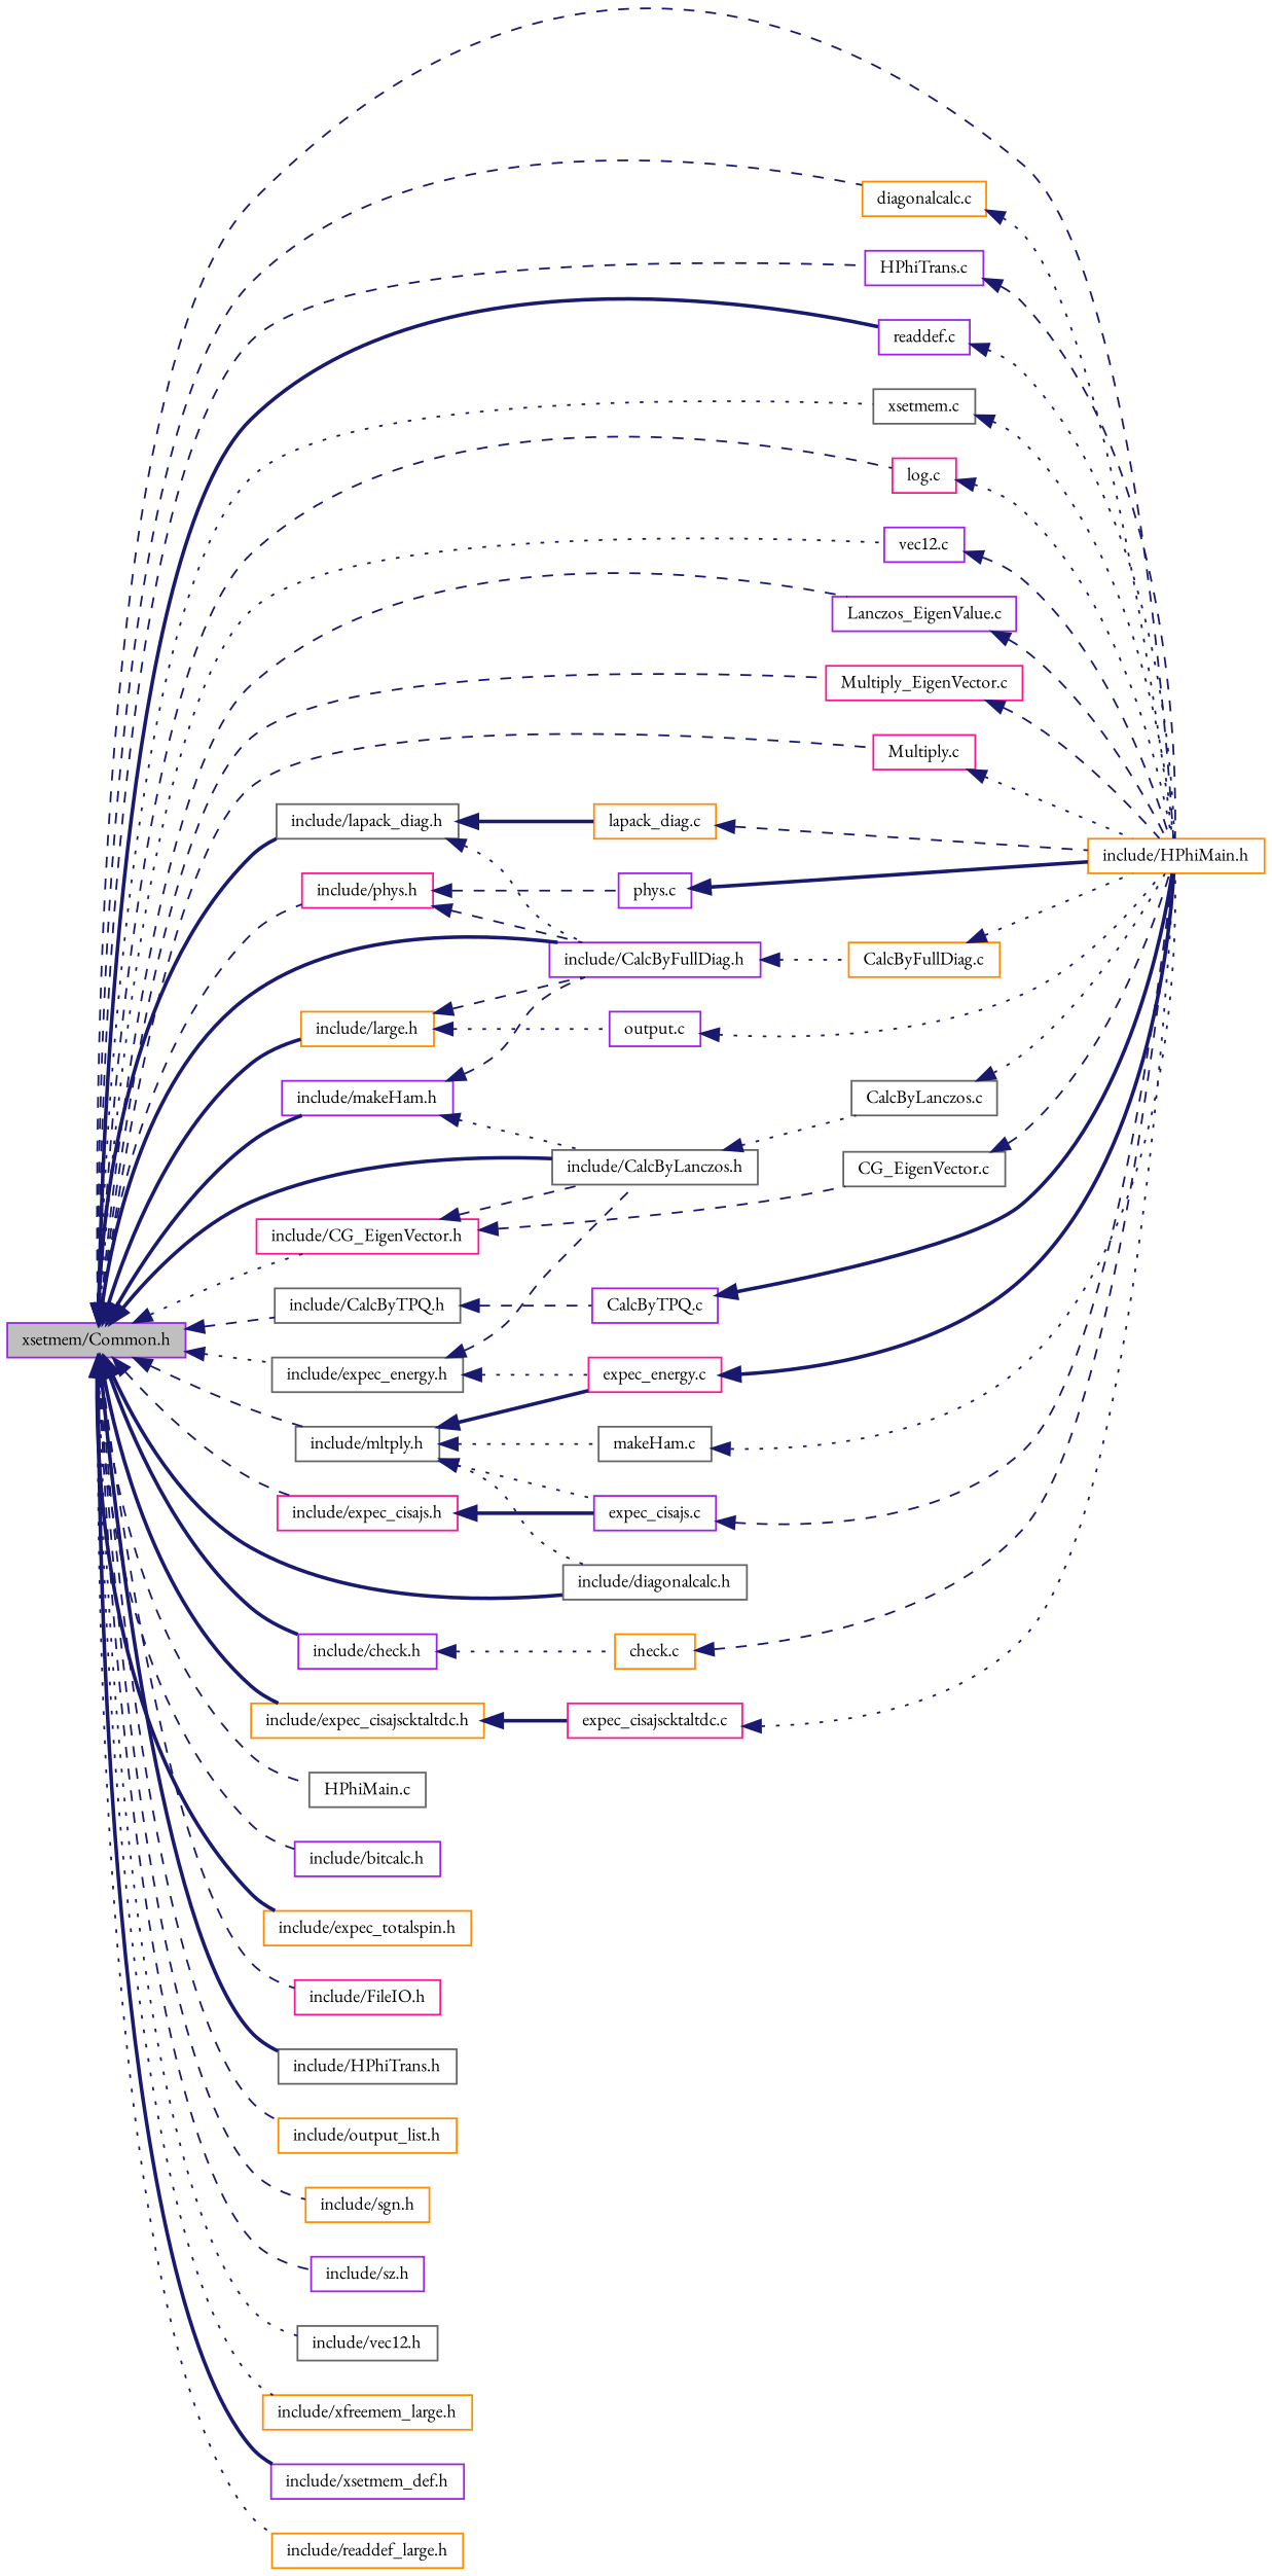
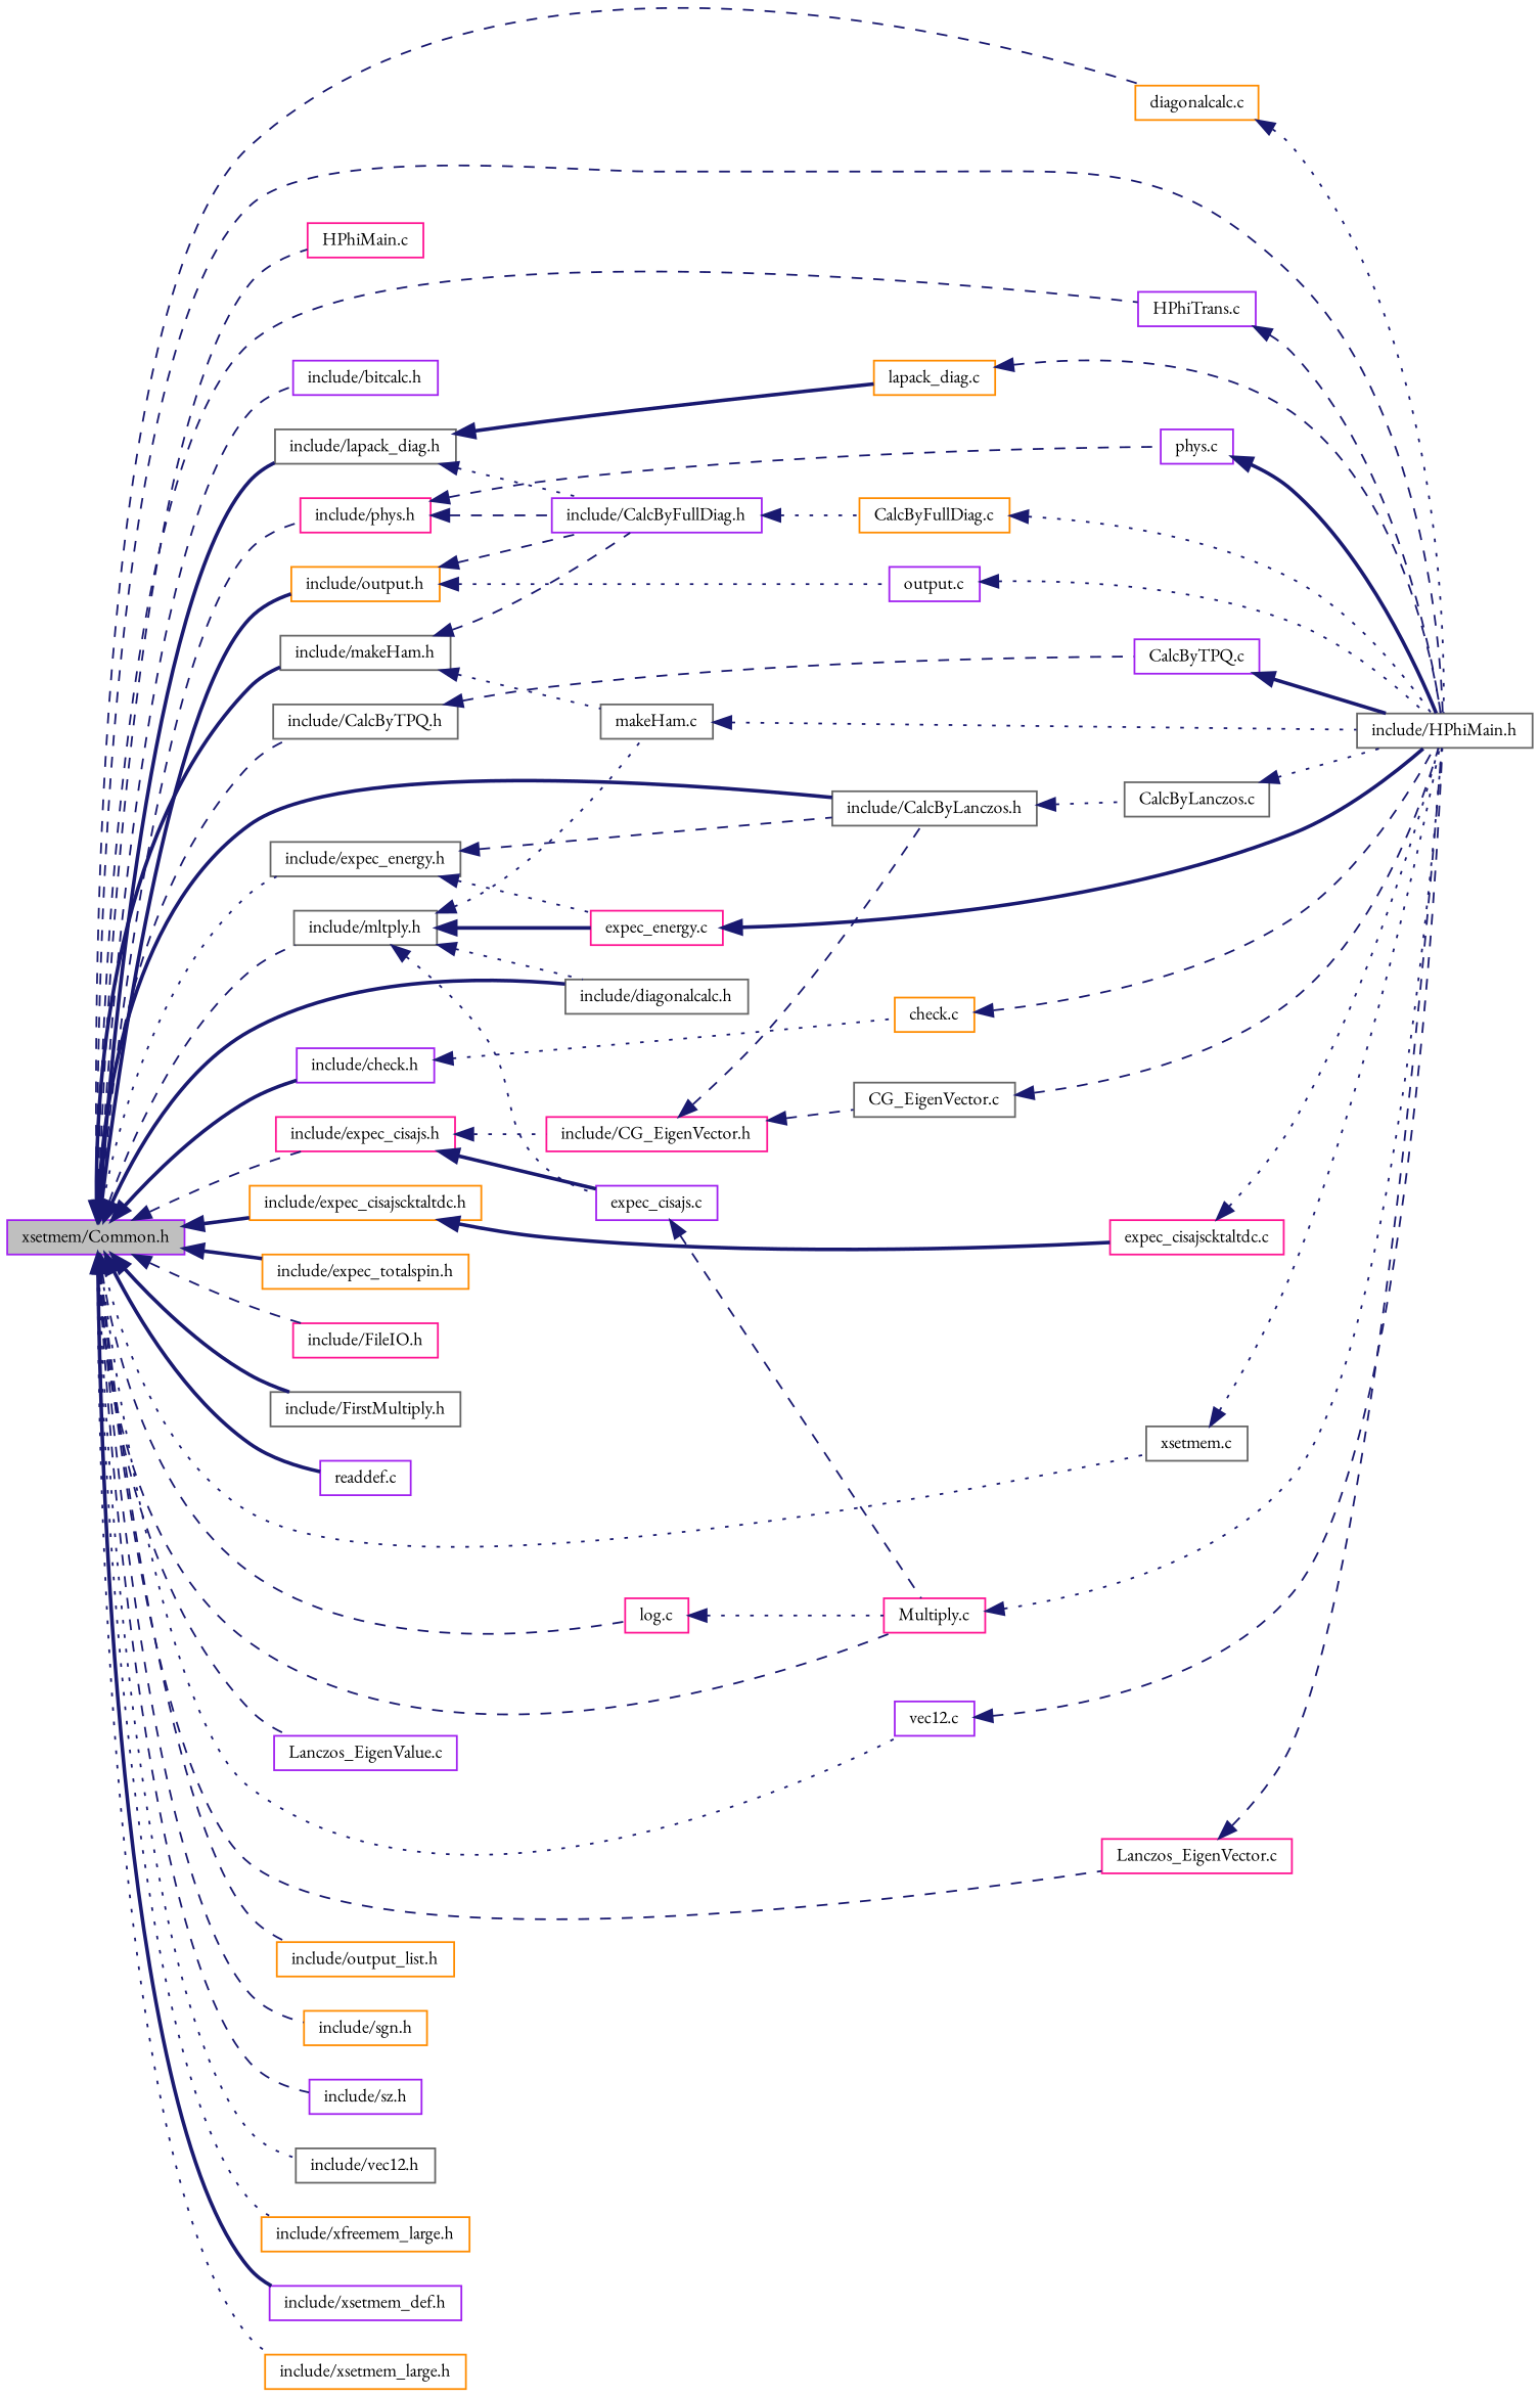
  digraph {
    fontname="EB Garamond"
    rankdir=LR
    node [color=gray40 fillcolor=white fontname="EB Garamond" fontsize=10 shape=record style=filled]
    edge [color=midnightblue dir=back fontname="EB Garamond" fontsize=10 labelfontname=Helvetica labelfontsize=10 style=dashed]
    n1 [color=purple fillcolor=grey75 fontcolor=black height=0.2 label="xsetmem/Common.h" width=0.4]
    n2 [color=darkorange height=0.2 label="diagonalcalc.c" width=0.4]
-   n3 [color=darkorange height=0.2 label="include/HPhiMain.h" width=0.4]
-   n4 [height=0.2 label="HPhiMain.c" width=0.4]
+   n3 [height=0.2 label="include/HPhiMain.h" width=0.4]
+   n4 [color=deeppink height=0.2 label="HPhiMain.c" width=0.4]
    n5 [color=purple height=0.2 label="HPhiTrans.c" width=0.4]
    n6 [color=purple height=0.2 label="include/bitcalc.h" width=0.4]
    n7 [color=purple height=0.2 label="include/CalcByFullDiag.h" width=0.4]
-   n8 [color=purple height=0.2 label="include/makeHam.h" width=0.4]
+   n8 [height=0.2 label="include/makeHam.h" width=0.4]
    n9 [height=0.2 label="include/lapack_diag.h" width=0.4]
    n10 [color=deeppink height=0.2 label="include/phys.h" width=0.4]
-   n11 [color=darkorange height=0.2 label="include/large.h" width=0.4]
+   n11 [color=darkorange height=0.2 label="include/output.h" width=0.4]
    n12 [height=0.2 label="include/CalcByLanczos.h" width=0.4]
    n13 [color=deeppink height=0.2 label="include/CG_EigenVector.h" width=0.4]
    n14 [height=0.2 label="include/expec_energy.h" width=0.4]
    n15 [height=0.2 label="include/CalcByTPQ.h" width=0.4]
    n16 [color=purple height=0.2 label="include/check.h" width=0.4]
    n17 [height=0.2 label="include/mltply.h" width=0.4]
    n18 [height=0.2 label="include/diagonalcalc.h" width=0.4]
    n19 [color=deeppink height=0.2 label="include/expec_cisajs.h" width=0.4]
    n20 [color=darkorange height=0.2 label="include/expec_cisajscktaltdc.h" width=0.4]
    n21 [color=darkorange height=0.2 label="include/expec_totalspin.h" width=0.4]
    n22 [color=deeppink height=0.2 label="include/FileIO.h" width=0.4]
-   n23 [height=0.2 label="include/HPhiTrans.h" width=0.4]
+   n23 [height=0.2 label="include/FirstMultiply.h" width=0.4]
    n24 [color=purple height=0.2 label="readdef.c" width=0.4]
    n25 [height=0.2 label="xsetmem.c" width=0.4]
    n26 [color=deeppink height=0.2 label="log.c" width=0.4]
    n27 [color=purple height=0.2 label="vec12.c" width=0.4]
    n28 [color=purple height=0.2 label="Lanczos_EigenValue.c" width=0.4]
-   n29 [color=deeppink height=0.2 label="Multiply_EigenVector.c" width=0.4]
+   n29 [color=deeppink height=0.2 label="Lanczos_EigenVector.c" width=0.4]
    n30 [color=deeppink height=0.2 label="Multiply.c" width=0.4]
    n31 [color=darkorange height=0.2 label="include/output_list.h" width=0.4]
    n32 [color=darkorange height=0.2 label="include/sgn.h" width=0.4]
    n33 [color=purple height=0.2 label="include/sz.h" width=0.4]
    n34 [height=0.2 label="include/vec12.h" width=0.4]
    n35 [color=darkorange height=0.2 label="include/xfreemem_large.h" width=0.4]
    n36 [color=purple height=0.2 label="include/xsetmem_def.h" width=0.4]
-   n37 [color=darkorange height=0.2 label="include/readdef_large.h" width=0.4]
+   n37 [color=darkorange height=0.2 label="include/xsetmem_large.h" width=0.4]
    n38 [color=darkorange height=0.2 label="CalcByFullDiag.c" width=0.4]
    n39 [height=0.2 label="makeHam.c" width=0.4]
    n40 [color=darkorange height=0.2 label="lapack_diag.c" width=0.4]
    n41 [color=purple height=0.2 label="phys.c" width=0.4]
    n42 [color=purple height=0.2 label="output.c" width=0.4]
    n43 [height=0.2 label="CalcByLanczos.c" width=0.4]
    n44 [height=0.2 label="CG_EigenVector.c" width=0.4]
    n45 [color=deeppink height=0.2 label="expec_energy.c" width=0.4]
    n46 [color=purple height=0.2 label="CalcByTPQ.c" width=0.4]
    n47 [color=darkorange height=0.2 label="check.c" width=0.4]
    n48 [color=purple height=0.2 label="expec_cisajs.c" width=0.4]
    n49 [color=deeppink height=0.2 label="expec_cisajscktaltdc.c" width=0.4]
    n1 -> n2
    n1 -> n3
    n1 -> n4
    n1 -> n5
    n1 -> n6
-   n1 -> n7 [style=bold]
    n1 -> n8 [style=bold]
    n1 -> n9 [style=bold]
    n1 -> n10
    n1 -> n11 [style=bold]
    n1 -> n12 [style=bold]
-   n1 -> n13 [style=dotted]
+   n19 -> n13 [style=dotted]
    n1 -> n14 [style=dotted]
    n1 -> n15
    n1 -> n16 [style=bold]
    n1 -> n17
    n1 -> n18 [style=bold]
    n1 -> n19
    n1 -> n20 [style=bold]
    n1 -> n21 [style=bold]
    n1 -> n22
    n1 -> n23 [style=bold]
    n1 -> n24 [style=bold]
    n1 -> n25 [style=dotted]
    n1 -> n26
    n1 -> n27 [style=dotted]
    n1 -> n28
    n1 -> n29
    n1 -> n30
    n1 -> n31
    n1 -> n32
    n1 -> n33
    n1 -> n34 [style=dotted]
    n1 -> n35 [style=dotted]
    n1 -> n36 [style=bold]
    n1 -> n37 [style=dotted]
    n2 -> n3 [style=dotted]
    n5 -> n3
    n7 -> n38 [style=dotted]
    n8 -> n7
-   n8 -> n12 [style=dotted]
+   n8 -> n39 [style=dotted]
    n9 -> n7 [style=dotted]
    n9 -> n40 [style=bold]
    n10 -> n7
    n10 -> n41
    n11 -> n7
    n11 -> n42 [style=dotted]
    n12 -> n43 [style=dotted]
    n13 -> n12
    n13 -> n44
    n14 -> n12
    n14 -> n45 [style=dotted]
    n15 -> n46
    n16 -> n47 [style=dotted]
    n17 -> n18 [style=dotted]
    n17 -> n39 [style=dotted]
    n17 -> n45 [style=bold]
    n17 -> n48 [style=dotted]
    n19 -> n48 [style=bold]
    n20 -> n49 [style=bold]
-   n24 -> n3 [style=dotted]
    n25 -> n3 [style=dotted]
-   n26 -> n3 [style=dotted]
+   n26 -> n30 [style=dotted]
    n27 -> n3
-   n28 -> n3
    n29 -> n3
    n30 -> n3 [style=dotted]
    n38 -> n3 [style=dotted]
    n39 -> n3 [style=dotted]
    n40 -> n3
    n41 -> n3 [style=bold]
    n42 -> n3 [style=dotted]
    n43 -> n3 [style=dotted]
    n44 -> n3
    n45 -> n3 [style=bold]
    n46 -> n3 [style=bold]
    n47 -> n3
-   n48 -> n3
+   n48 -> n30
    n49 -> n3 [style=dotted]
  }
